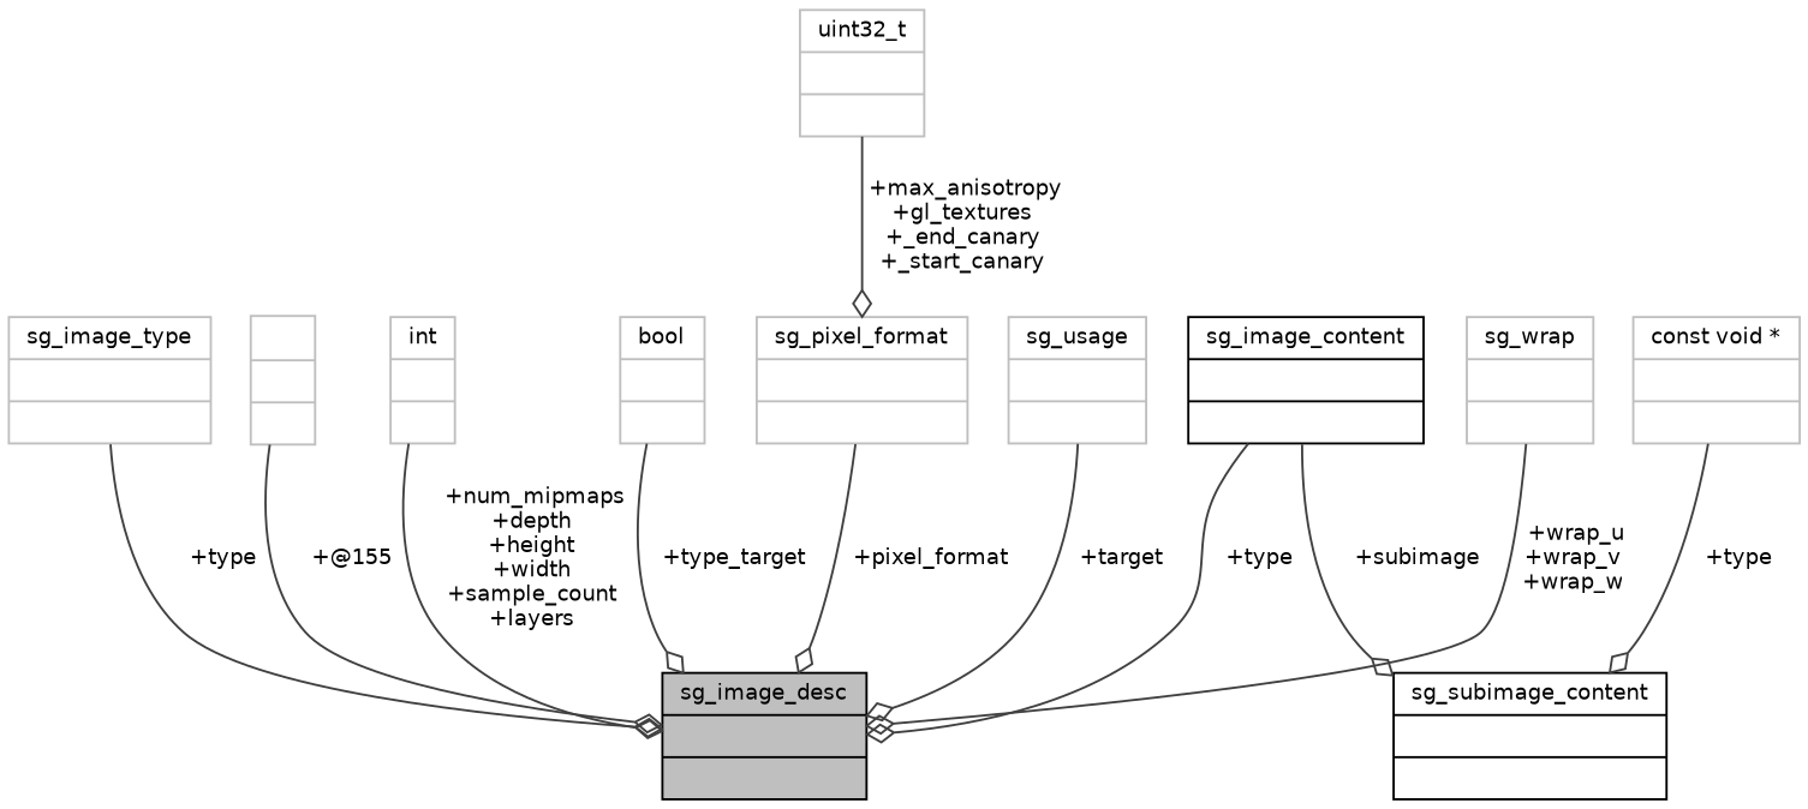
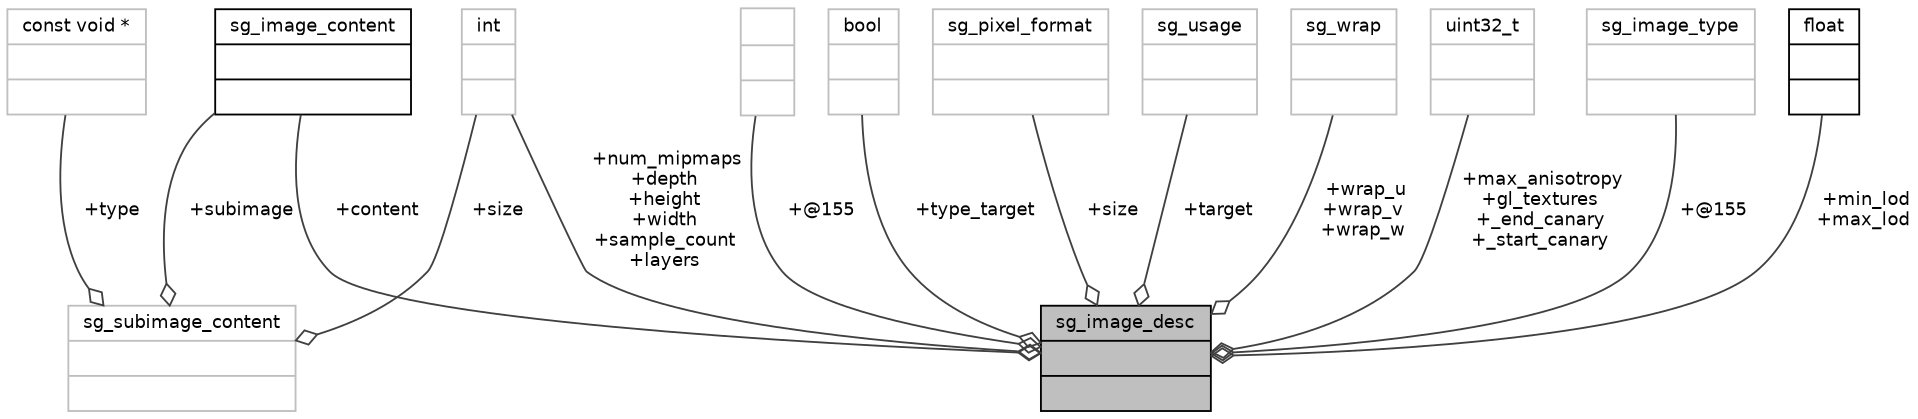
  digraph {
    node [color=grey75 fontname=Helvetica fontsize=10 shape=record]
    edge [arrowhead=odiamond color=grey25 fontname=Helvetica fontsize=10 labelfontname=Helvetica labelfontsize=10 style=solid]
    n1 [color=black fillcolor=grey75 fontcolor=black height=0.2 label="{sg_image_desc\n||}" style=filled width=0.4]
    n2 [height=0.2 label="{uint32_t\n||}" width=0.4]
    n3 [height=0.2 label="{sg_image_type\n||}" width=0.4]
    n4 [height=0.2 label="{const void *\n||}" width=0.4]
-   n5 [color=black height=0.2 label="{sg_subimage_content\n||}" width=0.4]
+   n5 [height=0.2 label="{sg_subimage_content\n||}" width=0.4]
+   n6 [color=black height=0.2 label="{float\n||}" width=0.4]
    n7 [height=0.2 label="{\n||}" width=0.4]
    n8 [height=0.2 label="{int\n||}" width=0.4]
    n9 [height=0.2 label="{bool\n||}" width=0.4]
    n10 [height=0.2 label="{sg_pixel_format\n||}" width=0.4]
    n11 [height=0.2 label="{sg_usage\n||}" width=0.4]
    n12 [color=black height=0.2 label="{sg_image_content\n||}" width=0.4]
    n13 [height=0.2 label="{sg_wrap\n||}" width=0.4]
-   n2 -> n10 [label=" +max_anisotropy\n+gl_textures\n+_end_canary\n+_start_canary"]
-   n3 -> n1 [label=" +type"]
+   n2 -> n1 [label=" +max_anisotropy\n+gl_textures\n+_end_canary\n+_start_canary"]
+   n3 -> n1 [label=" +@155"]
    n4 -> n5 [label=" +type"]
+   n6 -> n1 [label=" +min_lod\n+max_lod"]
    n7 -> n1 [label=" +@155"]
    n8 -> n1 [label=" +num_mipmaps\n+depth\n+height\n+width\n+sample_count\n+layers"]
+   n8 -> n5 [label=" +size"]
    n9 -> n1 [label=" +type_target"]
-   n10 -> n1 [label=" +pixel_format"]
+   n10 -> n1 [label=" +size"]
    n11 -> n1 [label=" +target"]
-   n12 -> n1 [label=" +type"]
+   n12 -> n1 [label=" +content"]
    n12 -> n5 [label=" +subimage"]
    n13 -> n1 [label=" +wrap_u\n+wrap_v\n+wrap_w"]
  }
